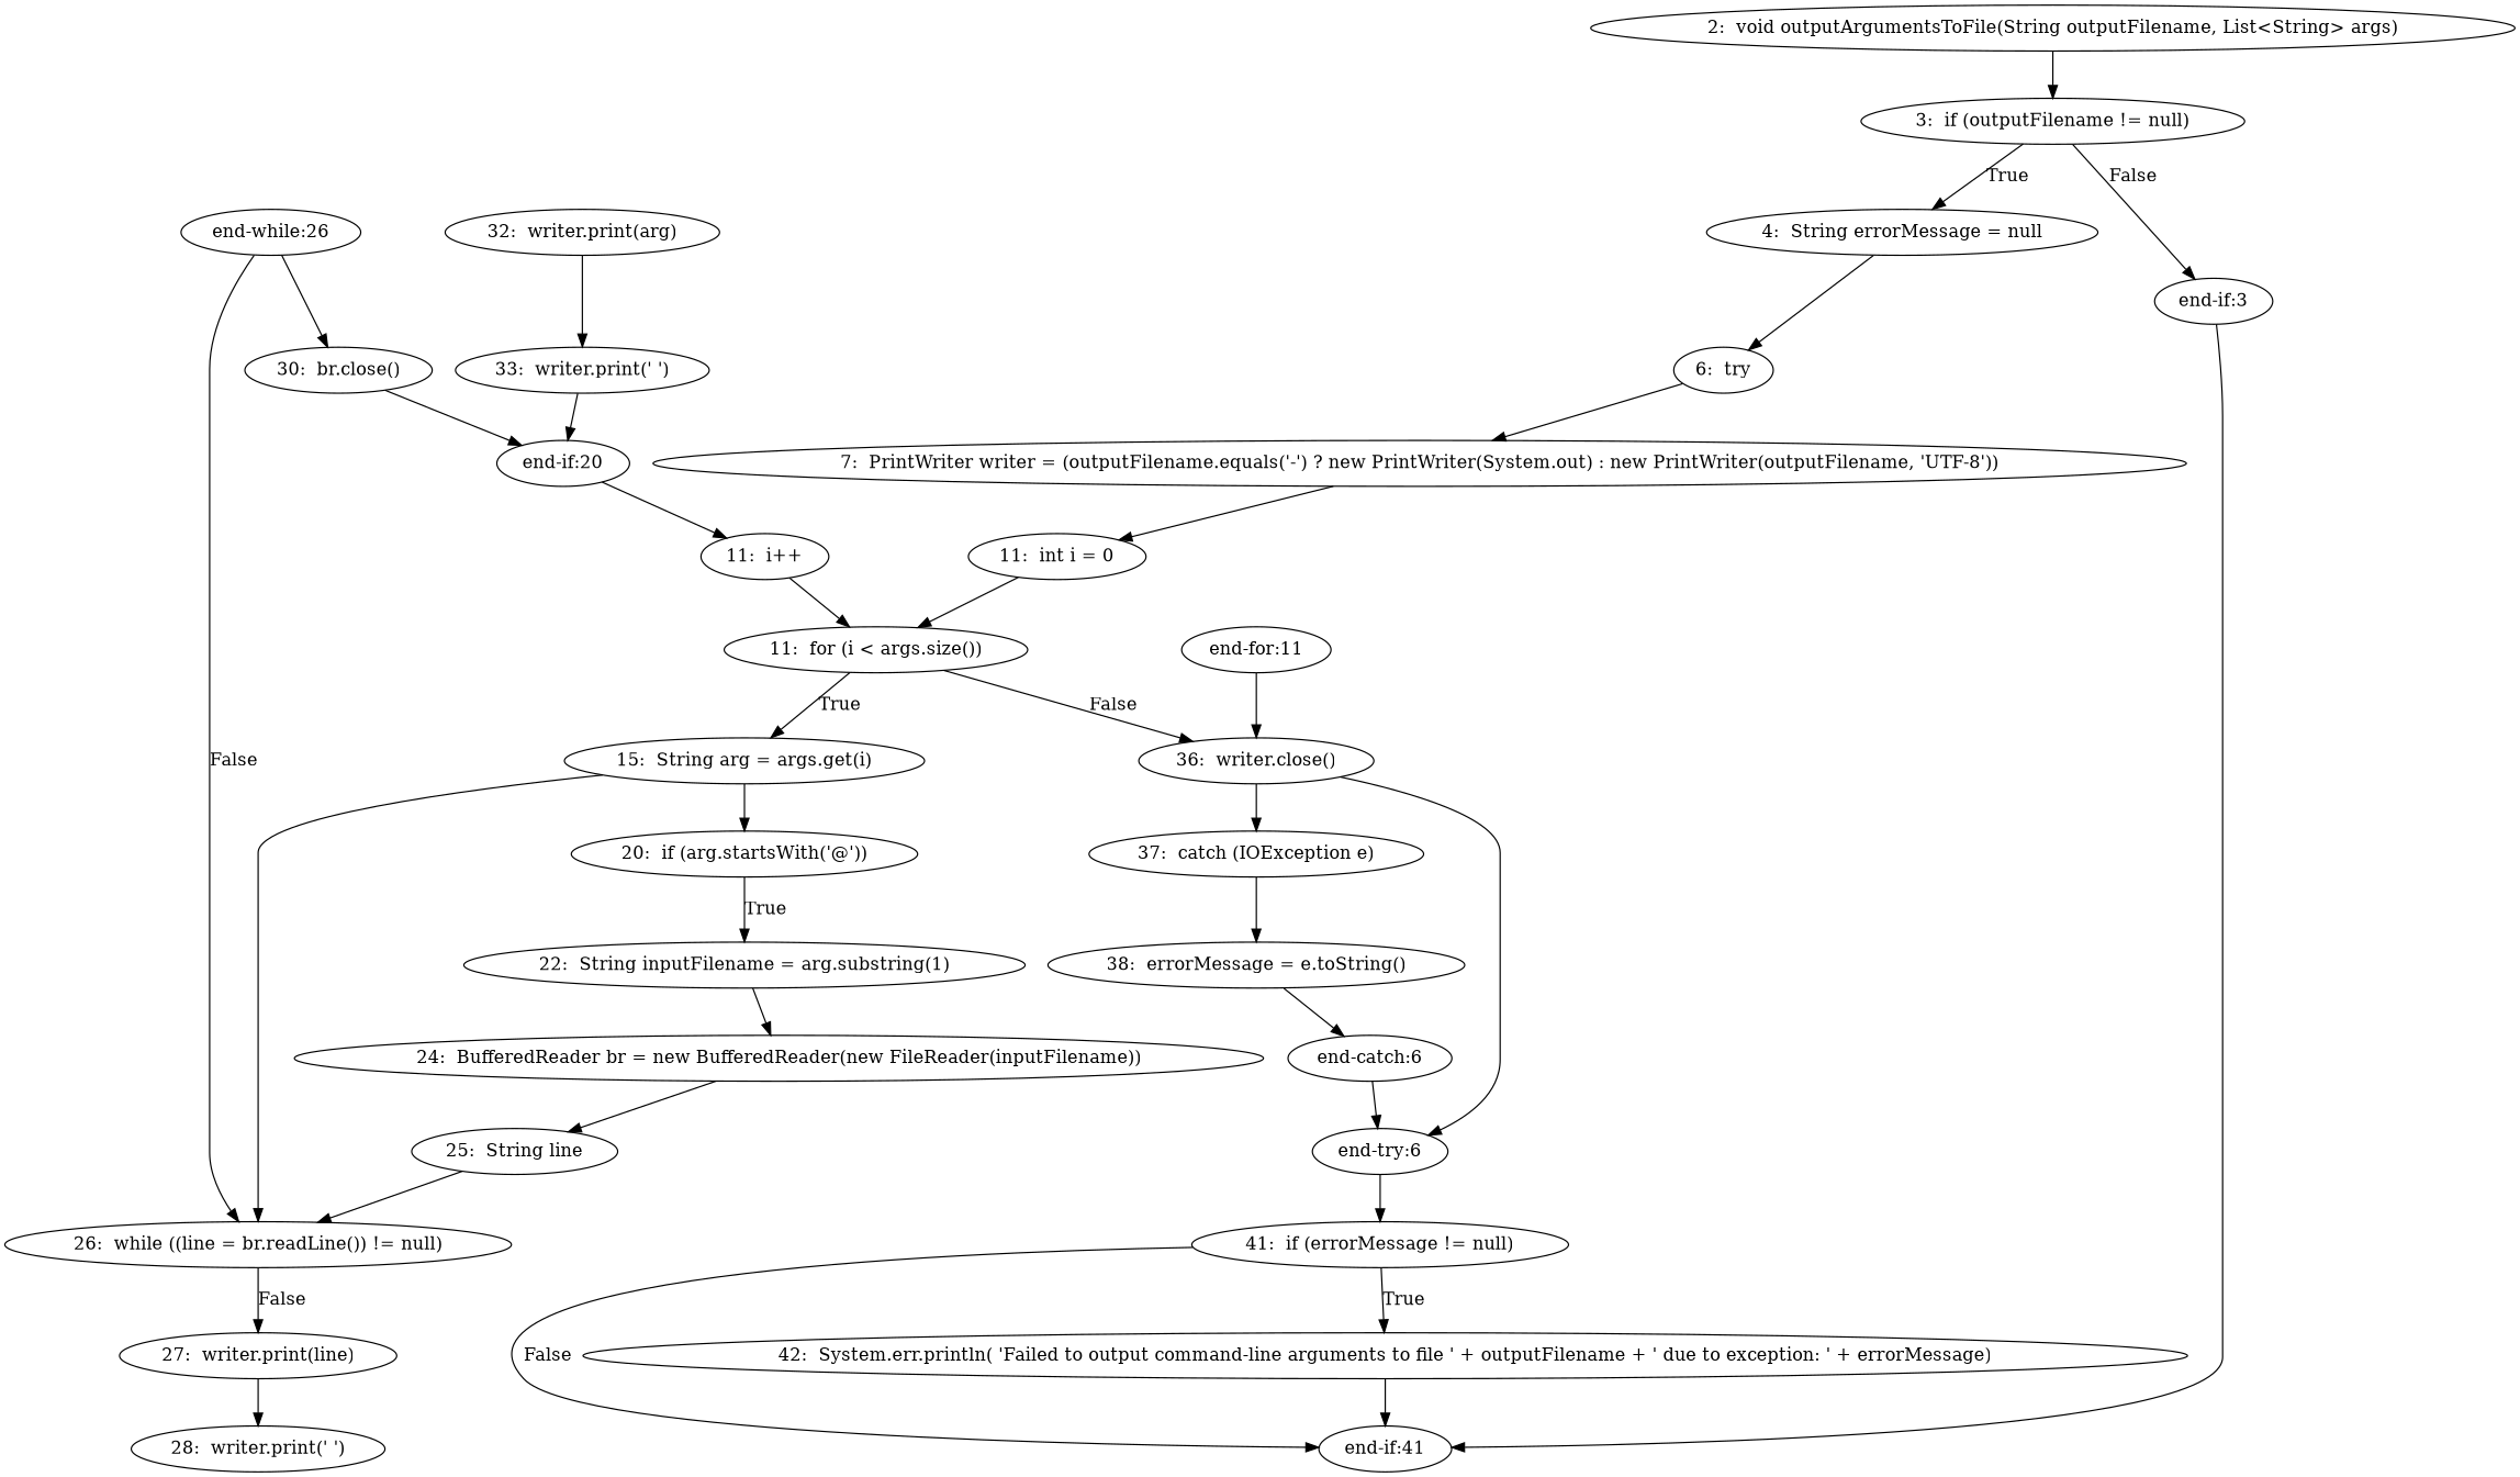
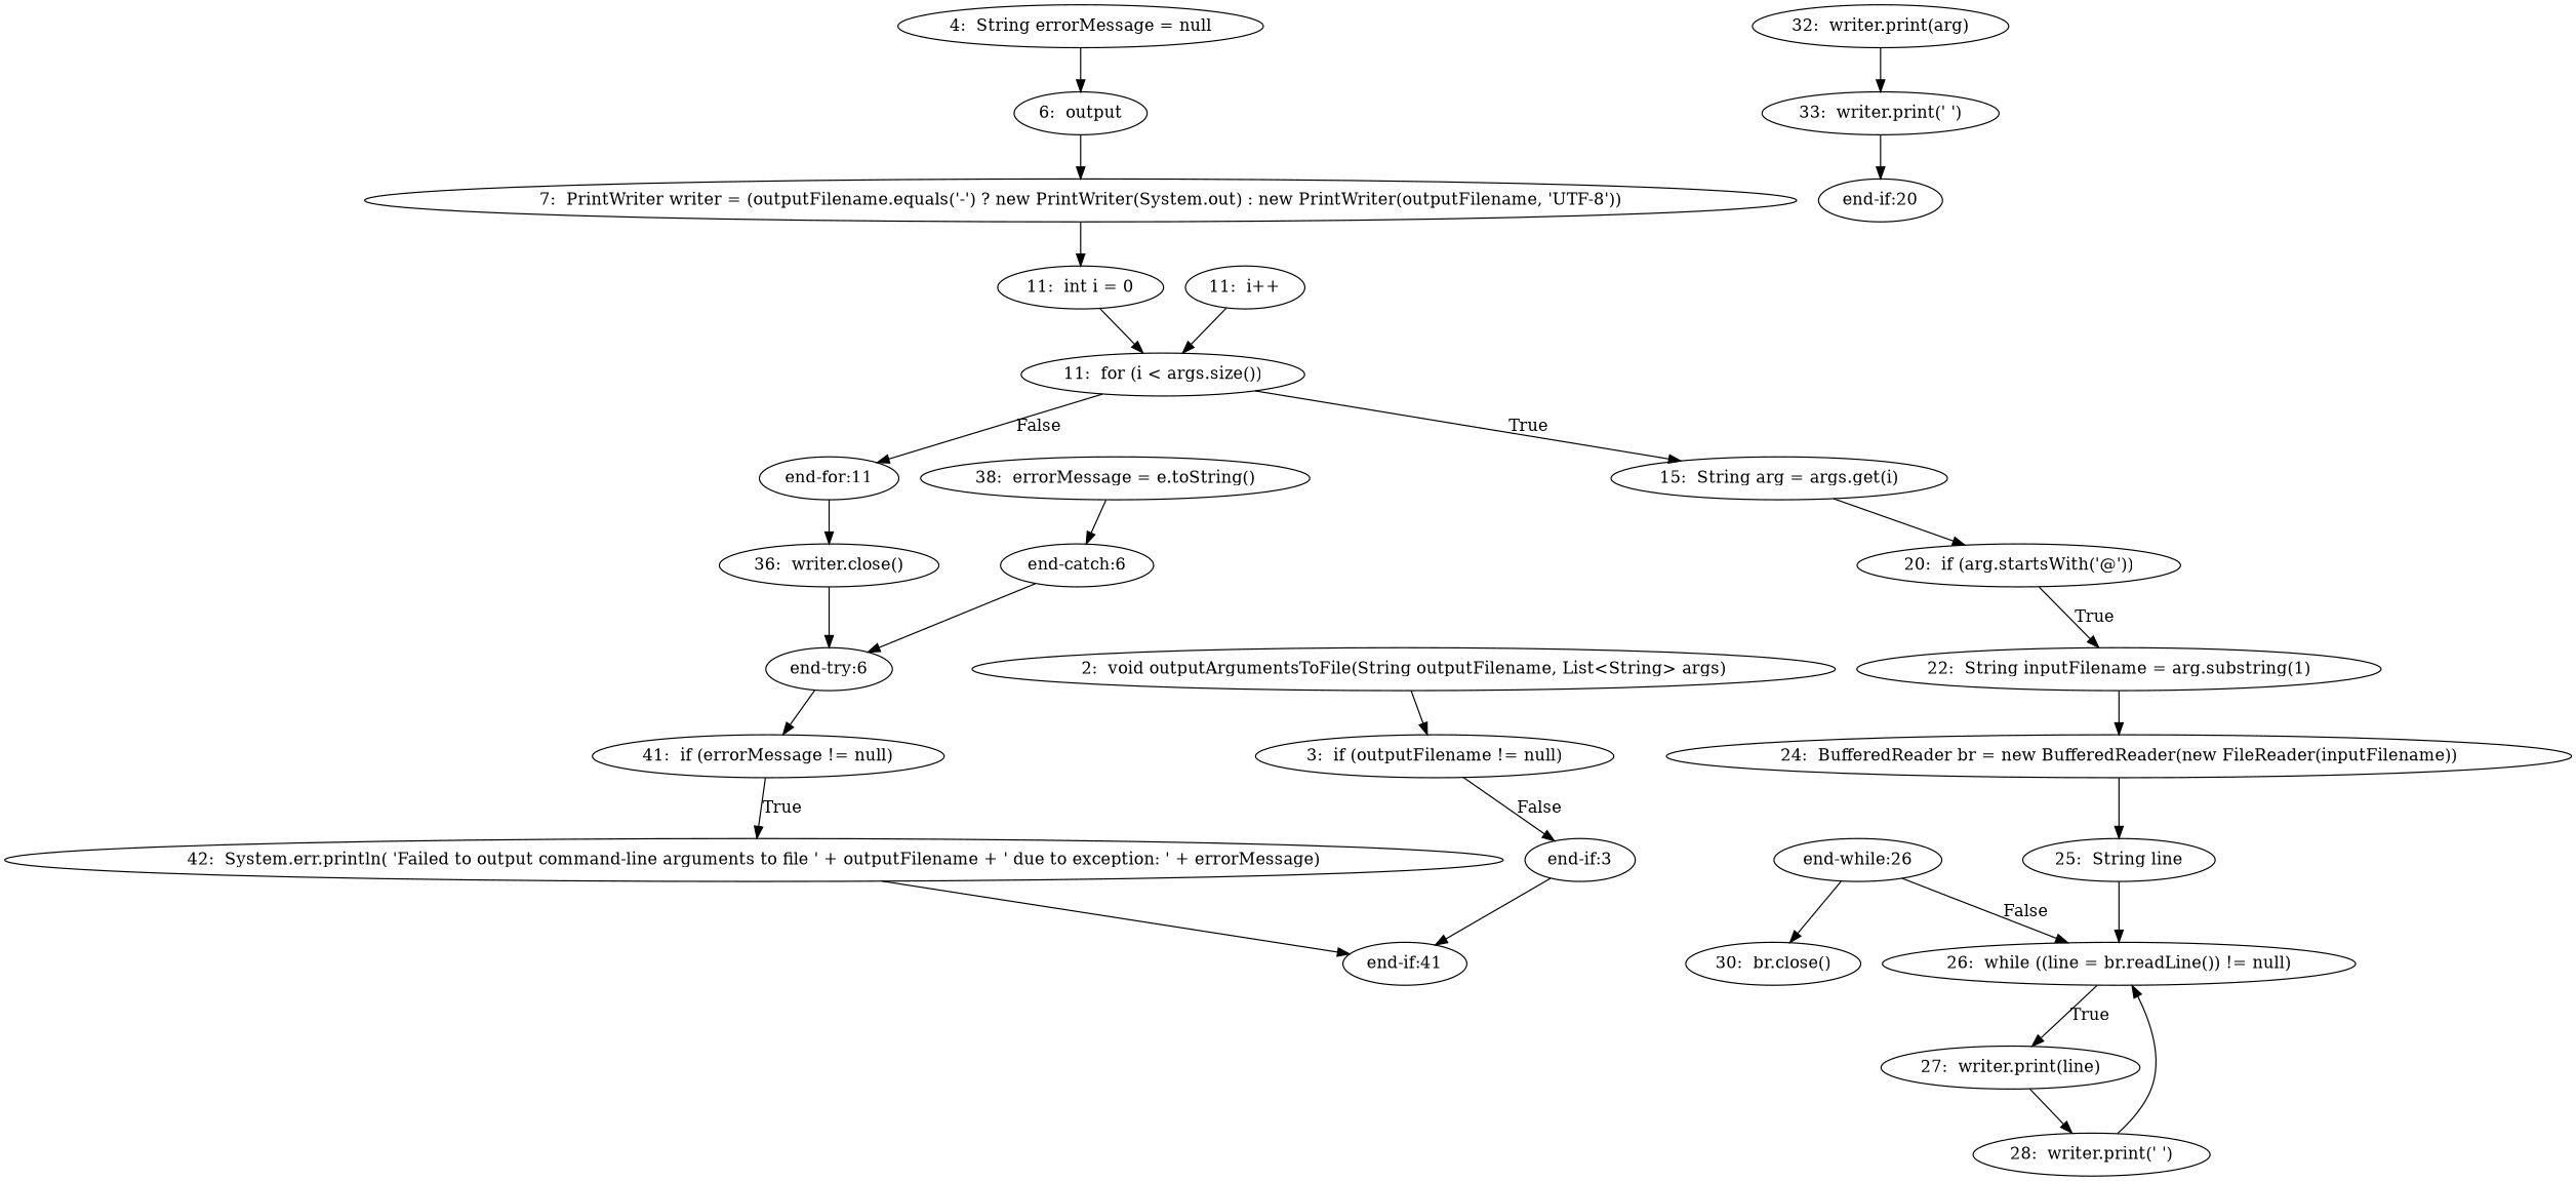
  digraph {
    n1 [label="2:  void outputArgumentsToFile(String outputFilename, List<String> args)"]
    n2 [label="3:  if (outputFilename != null)"]
    n3 [label="4:  String errorMessage = null"]
    n4 [label="end-if:3"]
-   n5 [label="6:  try"]
+   n5 [label="6:  output"]
    n6 [label="end-if:41"]
    n7 [label="7:  PrintWriter writer = (outputFilename.equals('-') ? new PrintWriter(System.out) : new PrintWriter(outputFilename, 'UTF-8'))"]
    n8 [label="11:  int i = 0"]
    n9 [label="11:  for (i < args.size())"]
    n10 [label="end-for:11"]
    n11 [label="15:  String arg = args.get(i)"]
    n12 [label="36:  writer.close()"]
    n13 [label="20:  if (arg.startsWith('@'))"]
    n14 [label="end-try:6"]
-   n15 [label="37:  catch (IOException e)"]
    n16 [label="22:  String inputFilename = arg.substring(1)"]
    n17 [label="24:  BufferedReader br = new BufferedReader(new FileReader(inputFilename))"]
    n18 [label="32:  writer.print(arg)"]
    n19 [label="33:  writer.print(' ')"]
    n20 [label="25:  String line"]
    n21 [label="end-if:20"]
    n22 [label="11:  i++"]
    n23 [label="26:  while ((line = br.readLine()) != null)"]
    n24 [label="27:  writer.print(line)"]
    n25 [label="end-while:26"]
    n26 [label="30:  br.close()"]
    n27 [label="28:  writer.print(' ')"]
    n28 [label="41:  if (errorMessage != null)"]
    n29 [label="38:  errorMessage = e.toString()"]
    n30 [label="42:  System.err.println( 'Failed to output command-line arguments to file ' + outputFilename + ' due to exception: ' + errorMessage)"]
    n31 [label="end-catch:6"]
    n1 -> n2
-   n2 -> n3 [label=True]
    n2 -> n4 [label=False]
    n3 -> n5
    n4 -> n6
    n5 -> n7
    n7 -> n8
    n8 -> n9
-   n9 -> n12 [label=False]
+   n9 -> n10 [label=False]
    n9 -> n11 [label=True]
    n10 -> n12
    n11 -> n13
    n12 -> n14
-   n12 -> n15
    n13 -> n16 [label=True]
    n14 -> n28
-   n15 -> n29
    n16 -> n17
    n17 -> n20
    n18 -> n19
    n19 -> n21
    n20 -> n23
-   n21 -> n22
    n22 -> n9
-   n23 -> n24 [label=False]
+   n23 -> n24 [label=True]
    n24 -> n27
    n25 -> n23 [label=False]
    n25 -> n26
-   n26 -> n21
-   n11 -> n23
-   n28 -> n6 [label=False]
+   n27 -> n23
    n28 -> n30 [label=True]
    n29 -> n31
    n30 -> n6
    n31 -> n14
  }
